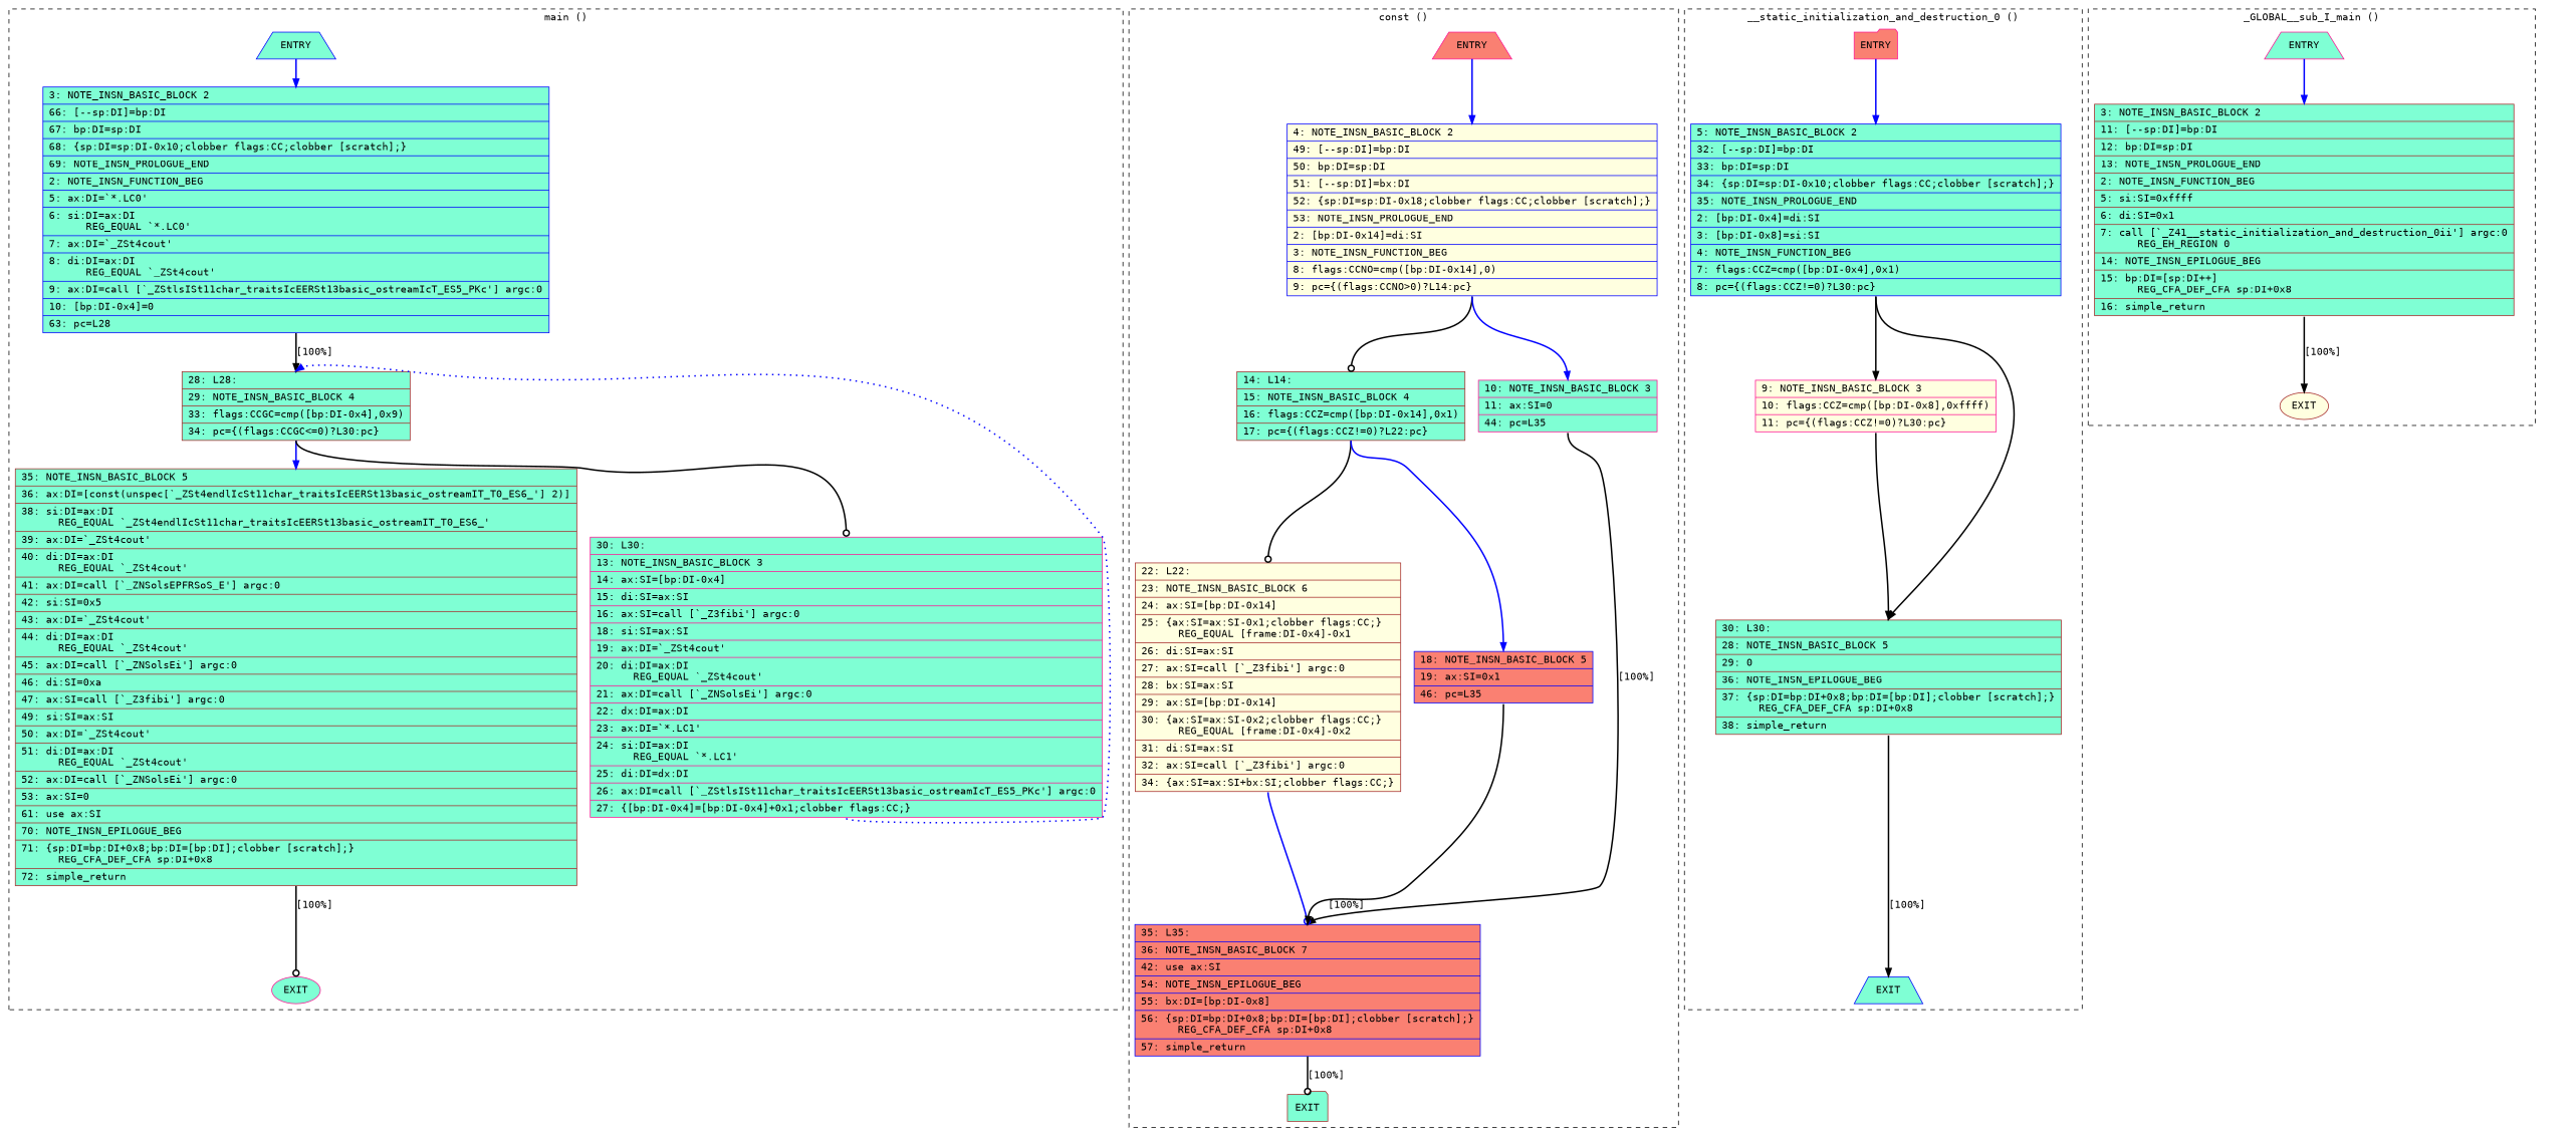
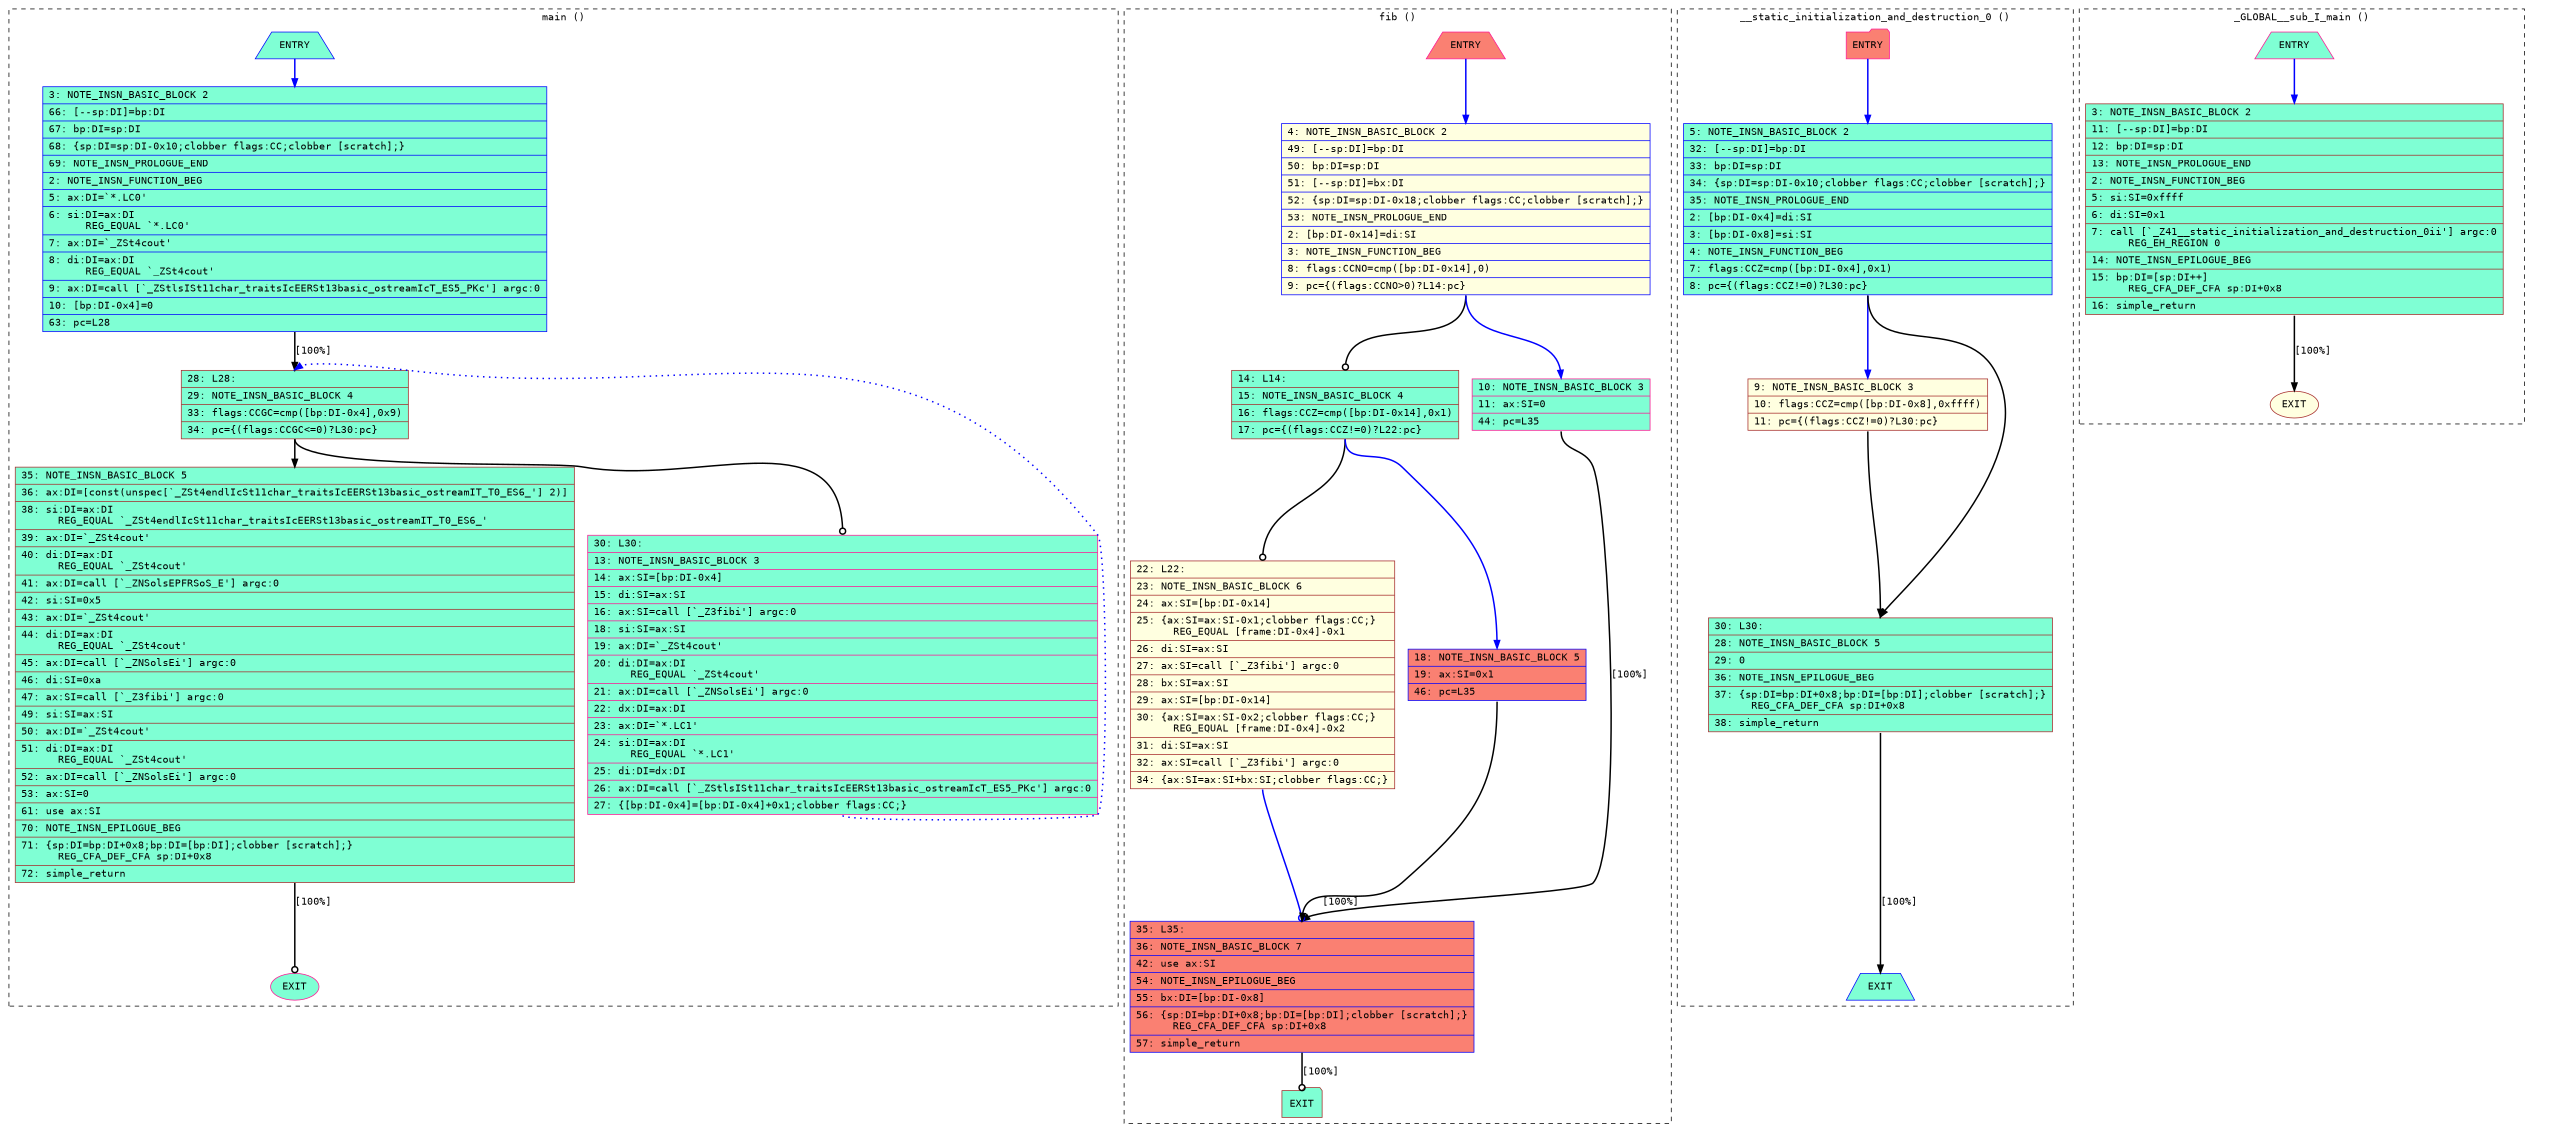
  digraph {
    fontname="DejaVu Sans Mono"
    node [color=brown fillcolor=aquamarine fontname="DejaVu Sans Mono" shape=record style=filled]
    edge [arrowhead=normal color=black constraint=true fontname="DejaVu Sans Mono" headport=n style="solid,bold" tailport=s weight=10]
    n1 [color=blue label=ENTRY shape=trapezium]
    n2 [color=blue label="{\ \ \ \ 3:\ NOTE_INSN_BASIC_BLOCK\ 2\l|\ \ \ 66:\ [--sp:DI]=bp:DI\l|\ \ \ 67:\ bp:DI=sp:DI\l|\ \ \ 68:\ \{sp:DI=sp:DI-0x10;clobber\ flags:CC;clobber\ [scratch];\}\l|\ \ \ 69:\ NOTE_INSN_PROLOGUE_END\l|\ \ \ \ 2:\ NOTE_INSN_FUNCTION_BEG\l|\ \ \ \ 5:\ ax:DI=`*.LC0'\l|\ \ \ \ 6:\ si:DI=ax:DI\l\ \ \ \ \ \ REG_EQUAL\ `*.LC0'\l|\ \ \ \ 7:\ ax:DI=`_ZSt4cout'\l|\ \ \ \ 8:\ di:DI=ax:DI\l\ \ \ \ \ \ REG_EQUAL\ `_ZSt4cout'\l|\ \ \ \ 9:\ ax:DI=call\ [`_ZStlsISt11char_traitsIcEERSt13basic_ostreamIcT_ES5_PKc']\ argc:0\l|\ \ \ 10:\ [bp:DI-0x4]=0\l|\ \ \ 63:\ pc=L28\l}"]
    n3 [color=deeppink label=EXIT shape=ellipse]
    n4 [label="{\ \ \ 28:\ L28:\l|\ \ \ 29:\ NOTE_INSN_BASIC_BLOCK\ 4\l|\ \ \ 33:\ flags:CCGC=cmp([bp:DI-0x4],0x9)\l|\ \ \ 34:\ pc=\{(flags:CCGC\<=0)?L30:pc\}\l}"]
    n5 [label="{\ \ \ 35:\ NOTE_INSN_BASIC_BLOCK\ 5\l|\ \ \ 36:\ ax:DI=[const(unspec[`_ZSt4endlIcSt11char_traitsIcEERSt13basic_ostreamIT_T0_ES6_']\ 2)]\l|\ \ \ 38:\ si:DI=ax:DI\l\ \ \ \ \ \ REG_EQUAL\ `_ZSt4endlIcSt11char_traitsIcEERSt13basic_ostreamIT_T0_ES6_'\l|\ \ \ 39:\ ax:DI=`_ZSt4cout'\l|\ \ \ 40:\ di:DI=ax:DI\l\ \ \ \ \ \ REG_EQUAL\ `_ZSt4cout'\l|\ \ \ 41:\ ax:DI=call\ [`_ZNSolsEPFRSoS_E']\ argc:0\l|\ \ \ 42:\ si:SI=0x5\l|\ \ \ 43:\ ax:DI=`_ZSt4cout'\l|\ \ \ 44:\ di:DI=ax:DI\l\ \ \ \ \ \ REG_EQUAL\ `_ZSt4cout'\l|\ \ \ 45:\ ax:DI=call\ [`_ZNSolsEi']\ argc:0\l|\ \ \ 46:\ di:SI=0xa\l|\ \ \ 47:\ ax:SI=call\ [`_Z3fibi']\ argc:0\l|\ \ \ 49:\ si:SI=ax:SI\l|\ \ \ 50:\ ax:DI=`_ZSt4cout'\l|\ \ \ 51:\ di:DI=ax:DI\l\ \ \ \ \ \ REG_EQUAL\ `_ZSt4cout'\l|\ \ \ 52:\ ax:DI=call\ [`_ZNSolsEi']\ argc:0\l|\ \ \ 53:\ ax:SI=0\l|\ \ \ 61:\ use\ ax:SI\l|\ \ \ 70:\ NOTE_INSN_EPILOGUE_BEG\l|\ \ \ 71:\ \{sp:DI=bp:DI+0x8;bp:DI=[bp:DI];clobber\ [scratch];\}\l\ \ \ \ \ \ REG_CFA_DEF_CFA\ sp:DI+0x8\l|\ \ \ 72:\ simple_return\l}"]
    n6 [color=deeppink label="{\ \ \ 30:\ L30:\l|\ \ \ 13:\ NOTE_INSN_BASIC_BLOCK\ 3\l|\ \ \ 14:\ ax:SI=[bp:DI-0x4]\l|\ \ \ 15:\ di:SI=ax:SI\l|\ \ \ 16:\ ax:SI=call\ [`_Z3fibi']\ argc:0\l|\ \ \ 18:\ si:SI=ax:SI\l|\ \ \ 19:\ ax:DI=`_ZSt4cout'\l|\ \ \ 20:\ di:DI=ax:DI\l\ \ \ \ \ \ REG_EQUAL\ `_ZSt4cout'\l|\ \ \ 21:\ ax:DI=call\ [`_ZNSolsEi']\ argc:0\l|\ \ \ 22:\ dx:DI=ax:DI\l|\ \ \ 23:\ ax:DI=`*.LC1'\l|\ \ \ 24:\ si:DI=ax:DI\l\ \ \ \ \ \ REG_EQUAL\ `*.LC1'\l|\ \ \ 25:\ di:DI=dx:DI\l|\ \ \ 26:\ ax:DI=call\ [`_ZStlsISt11char_traitsIcEERSt13basic_ostreamIcT_ES5_PKc']\ argc:0\l|\ \ \ 27:\ \{[bp:DI-0x4]=[bp:DI-0x4]+0x1;clobber\ flags:CC;\}\l}"]
    n7 [color=deeppink fillcolor=salmon label=ENTRY shape=trapezium]
    n8 [color=blue fillcolor=lightyellow label="{\ \ \ \ 4:\ NOTE_INSN_BASIC_BLOCK\ 2\l|\ \ \ 49:\ [--sp:DI]=bp:DI\l|\ \ \ 50:\ bp:DI=sp:DI\l|\ \ \ 51:\ [--sp:DI]=bx:DI\l|\ \ \ 52:\ \{sp:DI=sp:DI-0x18;clobber\ flags:CC;clobber\ [scratch];\}\l|\ \ \ 53:\ NOTE_INSN_PROLOGUE_END\l|\ \ \ \ 2:\ [bp:DI-0x14]=di:SI\l|\ \ \ \ 3:\ NOTE_INSN_FUNCTION_BEG\l|\ \ \ \ 8:\ flags:CCNO=cmp([bp:DI-0x14],0)\l|\ \ \ \ 9:\ pc=\{(flags:CCNO\>0)?L14:pc\}\l}"]
    n9 [label=EXIT shape=folder]
    n10 [label="{\ \ \ 14:\ L14:\l|\ \ \ 15:\ NOTE_INSN_BASIC_BLOCK\ 4\l|\ \ \ 16:\ flags:CCZ=cmp([bp:DI-0x14],0x1)\l|\ \ \ 17:\ pc=\{(flags:CCZ!=0)?L22:pc\}\l}"]
    n11 [color=deeppink label="{\ \ \ 10:\ NOTE_INSN_BASIC_BLOCK\ 3\l|\ \ \ 11:\ ax:SI=0\l|\ \ \ 44:\ pc=L35\l}"]
    n12 [fillcolor=lightyellow label="{\ \ \ 22:\ L22:\l|\ \ \ 23:\ NOTE_INSN_BASIC_BLOCK\ 6\l|\ \ \ 24:\ ax:SI=[bp:DI-0x14]\l|\ \ \ 25:\ \{ax:SI=ax:SI-0x1;clobber\ flags:CC;\}\l\ \ \ \ \ \ REG_EQUAL\ [frame:DI-0x4]-0x1\l|\ \ \ 26:\ di:SI=ax:SI\l|\ \ \ 27:\ ax:SI=call\ [`_Z3fibi']\ argc:0\l|\ \ \ 28:\ bx:SI=ax:SI\l|\ \ \ 29:\ ax:SI=[bp:DI-0x14]\l|\ \ \ 30:\ \{ax:SI=ax:SI-0x2;clobber\ flags:CC;\}\l\ \ \ \ \ \ REG_EQUAL\ [frame:DI-0x4]-0x2\l|\ \ \ 31:\ di:SI=ax:SI\l|\ \ \ 32:\ ax:SI=call\ [`_Z3fibi']\ argc:0\l|\ \ \ 34:\ \{ax:SI=ax:SI+bx:SI;clobber\ flags:CC;\}\l}"]
    n13 [color=blue fillcolor=salmon label="{\ \ \ 18:\ NOTE_INSN_BASIC_BLOCK\ 5\l|\ \ \ 19:\ ax:SI=0x1\l|\ \ \ 46:\ pc=L35\l}"]
    n14 [color=blue fillcolor=salmon label="{\ \ \ 35:\ L35:\l|\ \ \ 36:\ NOTE_INSN_BASIC_BLOCK\ 7\l|\ \ \ 42:\ use\ ax:SI\l|\ \ \ 54:\ NOTE_INSN_EPILOGUE_BEG\l|\ \ \ 55:\ bx:DI=[bp:DI-0x8]\l|\ \ \ 56:\ \{sp:DI=bp:DI+0x8;bp:DI=[bp:DI];clobber\ [scratch];\}\l\ \ \ \ \ \ REG_CFA_DEF_CFA\ sp:DI+0x8\l|\ \ \ 57:\ simple_return\l}"]
    n15 [color=deeppink fillcolor=salmon label=ENTRY shape=folder]
    n16 [color=blue label="{\ \ \ \ 5:\ NOTE_INSN_BASIC_BLOCK\ 2\l|\ \ \ 32:\ [--sp:DI]=bp:DI\l|\ \ \ 33:\ bp:DI=sp:DI\l|\ \ \ 34:\ \{sp:DI=sp:DI-0x10;clobber\ flags:CC;clobber\ [scratch];\}\l|\ \ \ 35:\ NOTE_INSN_PROLOGUE_END\l|\ \ \ \ 2:\ [bp:DI-0x4]=di:SI\l|\ \ \ \ 3:\ [bp:DI-0x8]=si:SI\l|\ \ \ \ 4:\ NOTE_INSN_FUNCTION_BEG\l|\ \ \ \ 7:\ flags:CCZ=cmp([bp:DI-0x4],0x1)\l|\ \ \ \ 8:\ pc=\{(flags:CCZ!=0)?L30:pc\}\l}"]
    n17 [color=blue label=EXIT shape=trapezium]
-   n18 [color=deeppink fillcolor=lightyellow label="{\ \ \ \ 9:\ NOTE_INSN_BASIC_BLOCK\ 3\l|\ \ \ 10:\ flags:CCZ=cmp([bp:DI-0x8],0xffff)\l|\ \ \ 11:\ pc=\{(flags:CCZ!=0)?L30:pc\}\l}"]
+   n18 [fillcolor=lightyellow label="{\ \ \ \ 9:\ NOTE_INSN_BASIC_BLOCK\ 3\l|\ \ \ 10:\ flags:CCZ=cmp([bp:DI-0x8],0xffff)\l|\ \ \ 11:\ pc=\{(flags:CCZ!=0)?L30:pc\}\l}"]
    n19 [label="{\ \ \ 30:\ L30:\l|\ \ \ 28:\ NOTE_INSN_BASIC_BLOCK\ 5\l|\ \ \ 29:\ 0\l|\ \ \ 36:\ NOTE_INSN_EPILOGUE_BEG\l|\ \ \ 37:\ \{sp:DI=bp:DI+0x8;bp:DI=[bp:DI];clobber\ [scratch];\}\l\ \ \ \ \ \ REG_CFA_DEF_CFA\ sp:DI+0x8\l|\ \ \ 38:\ simple_return\l}"]
    n20 [color=deeppink label=ENTRY shape=trapezium]
    n21 [label="{\ \ \ \ 3:\ NOTE_INSN_BASIC_BLOCK\ 2\l|\ \ \ 11:\ [--sp:DI]=bp:DI\l|\ \ \ 12:\ bp:DI=sp:DI\l|\ \ \ 13:\ NOTE_INSN_PROLOGUE_END\l|\ \ \ \ 2:\ NOTE_INSN_FUNCTION_BEG\l|\ \ \ \ 5:\ si:SI=0xffff\l|\ \ \ \ 6:\ di:SI=0x1\l|\ \ \ \ 7:\ call\ [`_Z41__static_initialization_and_destruction_0ii']\ argc:0\l\ \ \ \ \ \ REG_EH_REGION\ 0\l|\ \ \ 14:\ NOTE_INSN_EPILOGUE_BEG\l|\ \ \ 15:\ bp:DI=[sp:DI++]\l\ \ \ \ \ \ REG_CFA_DEF_CFA\ sp:DI+0x8\l|\ \ \ 16:\ simple_return\l}"]
    n22 [fillcolor=lightyellow label=EXIT shape=ellipse]
    subgraph cluster_1 {
      color=black
      label="main ()"
      style=dashed
      n1
      n2
      n3
      n4
      n5
      n6
    }
    subgraph cluster_2 {
      color=black
-     label="const ()"
+     label="fib ()"
      style=dashed
      n7
      n8
      n9
      n10
      n11
      n12
      n13
      n14
    }
    subgraph cluster_3 {
      color=black
      label="__static_initialization_and_destruction_0 ()"
      style=dashed
      n15
      n16
      n17
      n18
      n19
    }
    subgraph cluster_4 {
      color=black
      label="_GLOBAL__sub_I_main ()"
      style=dashed
      n20
      n21
      n22
    }
    n1 -> n2 [color=blue weight=100]
    n1 -> n3 [style=invis arrowhead="" color="" weight=""]
    n2 -> n4 [label="[100%]"]
-   n4 -> n5 [color=blue weight=100]
+   n4 -> n5 [weight=100]
    n4 -> n6 [arrowhead=odot]
    n5 -> n3 [arrowhead=odot label="[100%]"]
    n6 -> n4 [color=blue constraint=false style="dotted,bold"]
    n7 -> n8 [color=blue weight=100]
    n7 -> n9 [style=invis arrowhead="" color="" weight=""]
    n8 -> n10 [arrowhead=odot]
    n8 -> n11 [color=blue weight=100]
    n10 -> n12 [arrowhead=odot]
    n10 -> n13 [color=blue weight=100]
    n11 -> n14 [label="[100%]"]
    n12 -> n14 [arrowhead=odot color=blue weight=100]
    n13 -> n14 [label="[100%]"]
    n14 -> n9 [arrowhead=odot label="[100%]"]
    n15 -> n16 [color=blue weight=100]
    n15 -> n17 [style=invis arrowhead="" color="" weight=""]
-   n16 -> n18 [weight=100]
+   n16 -> n18 [color=blue weight=100]
    n16 -> n19
    n18 -> n19
    n19 -> n17 [label="[100%]"]
    n20 -> n21 [color=blue weight=100]
    n20 -> n22 [style=invis arrowhead="" color="" weight=""]
    n21 -> n22 [label="[100%]"]
  }
